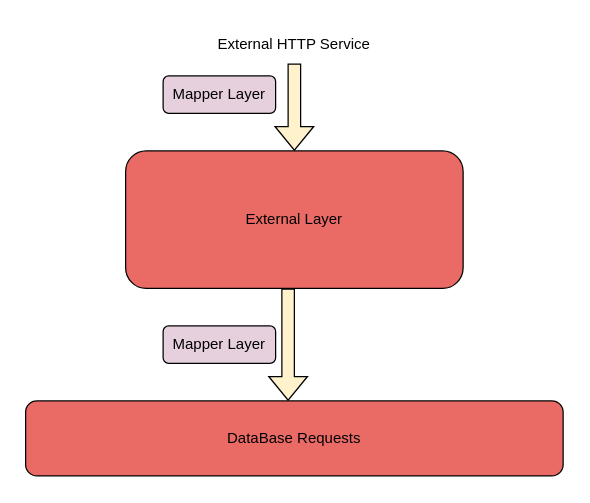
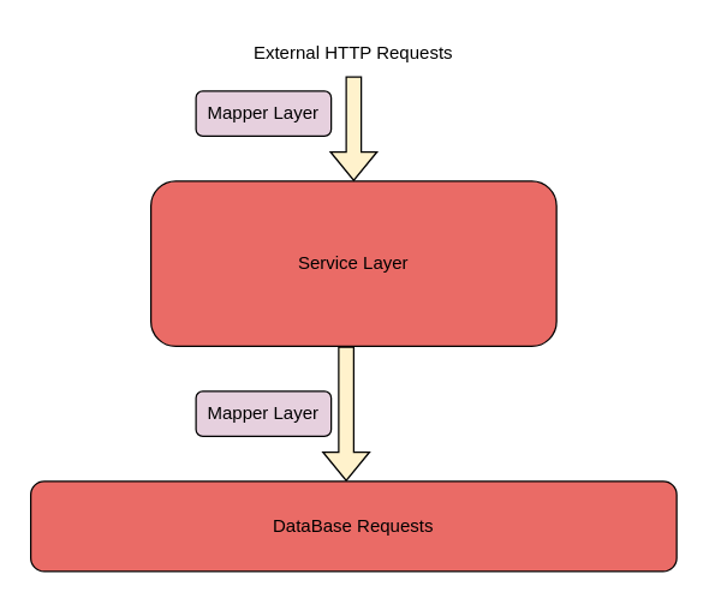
  <mxCell id="0" />
  <mxCell id="1" parent="0" />
- <mxCell id="2" value="External Layer" style="rounded=1;whiteSpace=wrap;html=1;fillColor=#EA6B66;" vertex="1" parent="1"><mxGeometry x="100" y="120" width="270" height="110" as="geometry" /></mxCell>
+ <mxCell id="2" value="Service Layer" style="rounded=1;whiteSpace=wrap;html=1;fillColor=#EA6B66;" vertex="1" parent="1"><mxGeometry x="100" y="120" width="270" height="110" as="geometry" /></mxCell>
  <mxCell id="3" value="Mapper Layer" style="rounded=1;whiteSpace=wrap;html=1;fillColor=#E6D0DE;" vertex="1" parent="1"><mxGeometry x="130" y="260" width="90" height="30" as="geometry" /></mxCell>
  <mxCell id="4" value="" style="shape=flexArrow;endArrow=classic;html=1;rounded=0;entryX=0.5;entryY=0;entryDx=0;entryDy=0;fillColor=#FFF2CC;" edge="1" parent="1" target="2"><mxGeometry width="50" height="50" relative="1" as="geometry"><mxPoint x="235" y="50" as="sourcePoint" /><mxPoint x="280" y="20" as="targetPoint" /></mxGeometry></mxCell>
- <mxCell id="5" value="External HTTP Service" style="text;html=1;strokeColor=none;fillColor=none;align=center;verticalAlign=middle;whiteSpace=wrap;rounded=0;" vertex="1" parent="1"><mxGeometry x="150" y="20" width="170" height="30" as="geometry" /></mxCell>
+ <mxCell id="5" value="External HTTP Requests" style="text;html=1;strokeColor=none;fillColor=none;align=center;verticalAlign=middle;whiteSpace=wrap;rounded=0;" vertex="1" parent="1"><mxGeometry x="150" y="20" width="170" height="30" as="geometry" /></mxCell>
  <mxCell id="6" value="Mapper Layer" style="rounded=1;whiteSpace=wrap;html=1;fillColor=#E6D0DE;" vertex="1" parent="1"><mxGeometry x="130" y="60" width="90" height="30" as="geometry" /></mxCell>
  <mxCell id="7" value="" style="shape=flexArrow;endArrow=classic;html=1;rounded=0;fillColor=#FFF2CC;" edge="1" parent="1"><mxGeometry width="50" height="50" relative="1" as="geometry"><mxPoint x="230" y="230" as="sourcePoint" /><mxPoint x="230" y="320" as="targetPoint" /></mxGeometry></mxCell>
  <mxCell id="8" value="DataBase Requests" style="rounded=1;whiteSpace=wrap;html=1;fillColor=#EA6B66;" vertex="1" parent="1"><mxGeometry x="20" y="320" width="430" height="60" as="geometry" /></mxCell>
